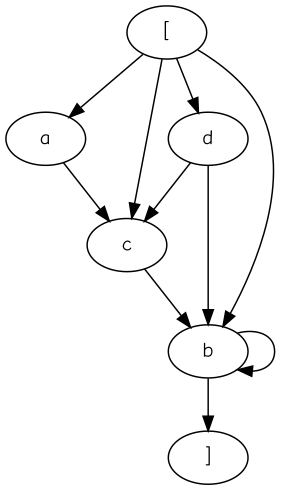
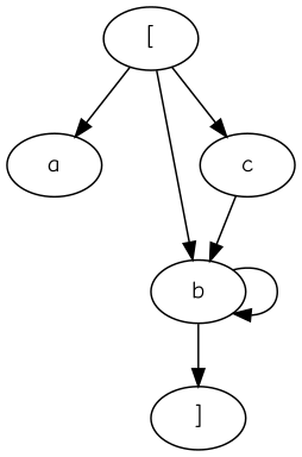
  digraph {
    fontname="Comic Neue"
    rankdir=TB
    node [fontname="Comic Neue"]
    edge [fontname="Comic Neue"]
    n1 [label="["]
    n2 [label=a]
    n3 [label=b]
    n4 [label=c]
-   n5 [label=d]
    n6 [label="]"]
    n1 -> n2
    n1 -> n3
    n1 -> n4
-   n1 -> n5
-   n2 -> n4
    n3 -> n3
    n3 -> n6
    n4 -> n3
-   n5 -> n3
-   n5 -> n4
  }
